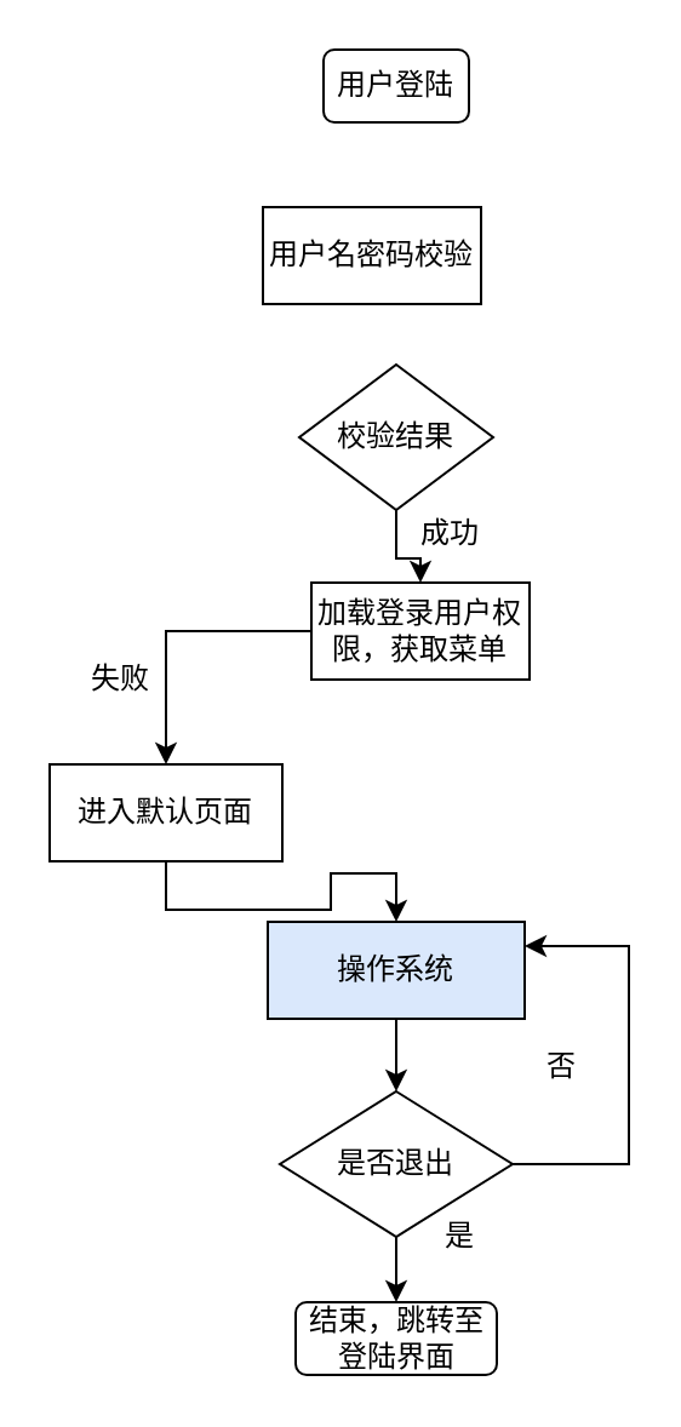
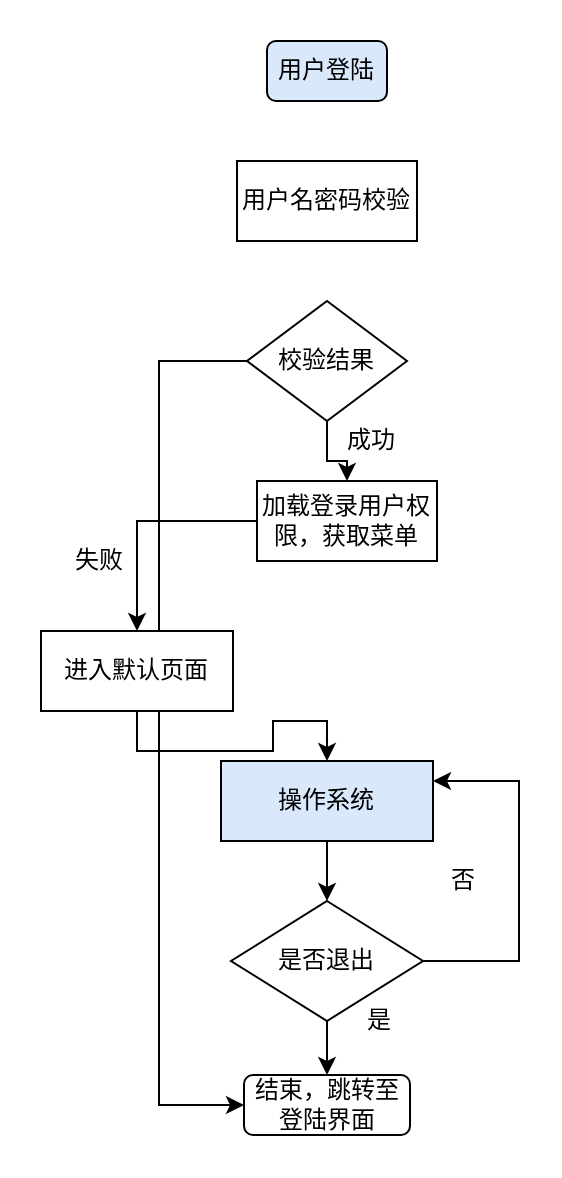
  <mxCell id="0" />
  <mxCell id="1" parent="0" />
- <mxCell id="2" value="用户名密码校验" style="rounded=0;whiteSpace=wrap;html=1;" vertex="1" parent="1"><mxGeometry x="108" y="85" width="90" height="40" as="geometry" /></mxCell>
- <mxCell id="3" value="&lt;span&gt;用户登陆&lt;/span&gt;" style="rounded=1;whiteSpace=wrap;html=1;" vertex="1" parent="1"><mxGeometry x="133" y="20" width="60" height="30" as="geometry" /></mxCell>
+ <mxCell id="2" value="用户名密码校验" style="rounded=0;whiteSpace=wrap;html=1;" vertex="1" parent="1"><mxGeometry x="118" y="80" width="90" height="40" as="geometry" /></mxCell>
+ <mxCell id="3" value="&lt;span&gt;用户登陆&lt;/span&gt;" style="rounded=1;whiteSpace=wrap;html=1;fillColor=#dae8fc;" vertex="1" parent="1"><mxGeometry x="133" y="20" width="60" height="30" as="geometry" /></mxCell>
  <mxCell id="4" value="" style="edgeStyle=orthogonalEdgeStyle;rounded=0;orthogonalLoop=1;jettySize=auto;html=1;" edge="1" parent="1" source="6" target="8"><mxGeometry relative="1" as="geometry" /></mxCell>
+ <mxCell id="5" style="edgeStyle=orthogonalEdgeStyle;rounded=0;orthogonalLoop=1;jettySize=auto;html=1;entryX=0;entryY=0.5;entryDx=0;entryDy=0;" edge="1" parent="1" source="6" target="16"><mxGeometry relative="1" as="geometry"><Array as="points"><mxPoint x="79" y="180" /><mxPoint x="79" y="552" /></Array></mxGeometry></mxCell>
  <mxCell id="6" value="&lt;span&gt;校验结果&lt;/span&gt;" style="rhombus;whiteSpace=wrap;html=1;" vertex="1" parent="1"><mxGeometry x="123" y="150" width="80" height="60" as="geometry" /></mxCell>
  <mxCell id="7" style="edgeStyle=orthogonalEdgeStyle;rounded=0;orthogonalLoop=1;jettySize=auto;html=1;entryX=0.5;entryY=0;entryDx=0;entryDy=0;" edge="1" parent="1" source="8" target="10"><mxGeometry relative="1" as="geometry" /></mxCell>
  <mxCell id="8" value="加载登录用户权限，获取菜单" style="rounded=0;whiteSpace=wrap;html=1;" vertex="1" parent="1"><mxGeometry x="128" y="240" width="90" height="40" as="geometry" /></mxCell>
  <mxCell id="9" value="" style="edgeStyle=orthogonalEdgeStyle;rounded=0;orthogonalLoop=1;jettySize=auto;html=1;" edge="1" parent="1" source="10" target="12"><mxGeometry relative="1" as="geometry" /></mxCell>
  <mxCell id="10" value="进入默认页面" style="rounded=0;whiteSpace=wrap;html=1;" vertex="1" parent="1"><mxGeometry x="20" y="315" width="96" height="40" as="geometry" /></mxCell>
  <mxCell id="11" style="edgeStyle=orthogonalEdgeStyle;rounded=0;orthogonalLoop=1;jettySize=auto;html=1;" edge="1" parent="1" source="12" target="15"><mxGeometry relative="1" as="geometry" /></mxCell>
  <mxCell id="12" value="操作系统" style="rounded=0;whiteSpace=wrap;html=1;fillColor=#dae8fc;" vertex="1" parent="1"><mxGeometry x="110" y="380" width="106" height="40" as="geometry" /></mxCell>
  <mxCell id="13" value="" style="edgeStyle=orthogonalEdgeStyle;rounded=0;orthogonalLoop=1;jettySize=auto;html=1;" edge="1" parent="1" source="15" target="16"><mxGeometry relative="1" as="geometry" /></mxCell>
  <mxCell id="14" style="edgeStyle=orthogonalEdgeStyle;rounded=0;orthogonalLoop=1;jettySize=auto;html=1;entryX=1;entryY=0.25;entryDx=0;entryDy=0;" edge="1" parent="1" source="15" target="12"><mxGeometry relative="1" as="geometry"><Array as="points"><mxPoint x="259" y="480" /><mxPoint x="259" y="390" /></Array></mxGeometry></mxCell>
  <mxCell id="15" value="是否退出" style="rhombus;whiteSpace=wrap;html=1;" vertex="1" parent="1"><mxGeometry x="115" y="450" width="96" height="60" as="geometry" /></mxCell>
  <mxCell id="16" value="结束，跳转至登陆界面" style="rounded=1;whiteSpace=wrap;html=1;" vertex="1" parent="1"><mxGeometry x="121.5" y="537" width="83" height="30" as="geometry" /></mxCell>
  <mxCell id="17" value="失败" style="text;html=1;align=center;verticalAlign=middle;resizable=0;points=[];autosize=1;" vertex="1" parent="1"><mxGeometry x="29" y="270" width="40" height="20" as="geometry" /></mxCell>
  <mxCell id="18" value="成功" style="text;html=1;align=center;verticalAlign=middle;resizable=0;points=[];autosize=1;" vertex="1" parent="1"><mxGeometry x="164.5" y="210" width="40" height="20" as="geometry" /></mxCell>
  <mxCell id="19" value="是" style="text;html=1;align=center;verticalAlign=middle;resizable=0;points=[];autosize=1;" vertex="1" parent="1"><mxGeometry x="174" y="500" width="30" height="20" as="geometry" /></mxCell>
  <mxCell id="20" value="否" style="text;html=1;align=center;verticalAlign=middle;resizable=0;points=[];autosize=1;" vertex="1" parent="1"><mxGeometry x="216" y="430" width="30" height="20" as="geometry" /></mxCell>
